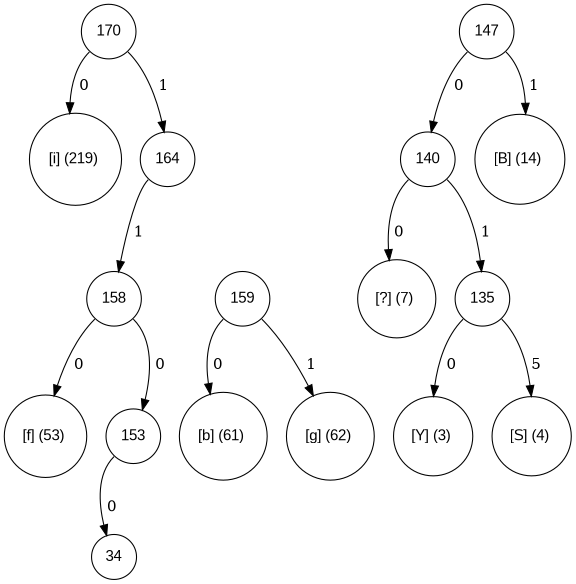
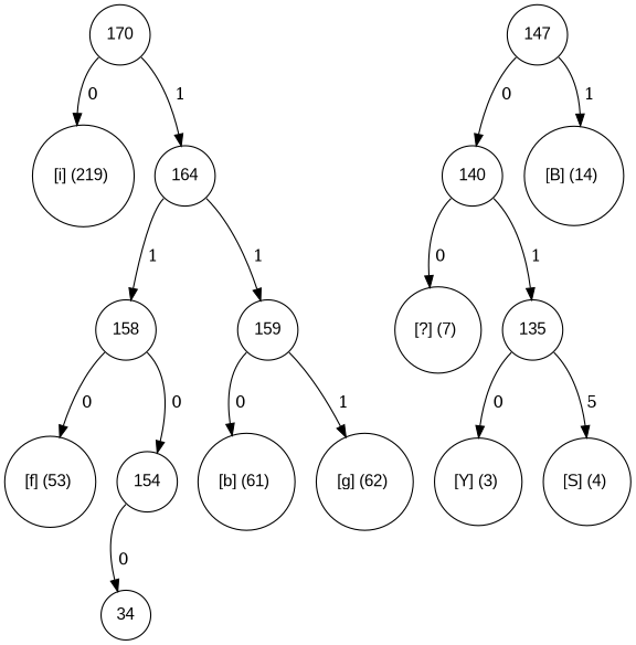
  digraph {
    node [fontname=Arial shape=circle]
    edge [tailport=sw]
    n1 [label="[i] (219) " width=0.5]
    170 [width=0.5]
    n3 [label=164 width=0.5]
    n4 [label=158 width=0.5]
    n5 [label=159 width=0.5]
    n6 [label="[f] (53) " width=0.5]
-   n7 [label=153 width=0.5]
+   n7 [label=154 width=0.5]
    n8 [label="[b] (61) " width=0.5]
    n9 [label="[g] (62) " width=0.5]
    n10 [label=34 width=0.5]
    n11 [label=147 width=0.5]
    n12 [label="[B] (14) " width=0.5]
    n13 [label=140 width=0.5]
    n14 [label="[?] (7) " width=0.5]
    n15 [label=135 width=0.5]
    n16 [label="[S] (4) " width=0.5]
    n17 [label="[Y] (3) " width=0.5]
    170 -> n1 [label=" 0"]
    170 -> n3 [label=" 1" tailport=se]
    n3 -> n4 [label=" 1"]
+   n3 -> n5 [label=" 1" tailport=se]
    n4 -> n6 [label=" 0"]
    n4 -> n7 [label=" 0" tailport=se]
    n5 -> n8 [label=" 0"]
    n5 -> n9 [label=" 1" tailport=se]
    n7 -> n10 [label=" 0"]
    n11 -> n12 [label=" 1" tailport=se]
    n11 -> n13 [label=" 0"]
    n13 -> n14 [label=" 0"]
    n13 -> n15 [label=" 1" tailport=se]
    n15 -> n16 [label=" 5" tailport=se]
    n15 -> n17 [label=" 0"]
  }
